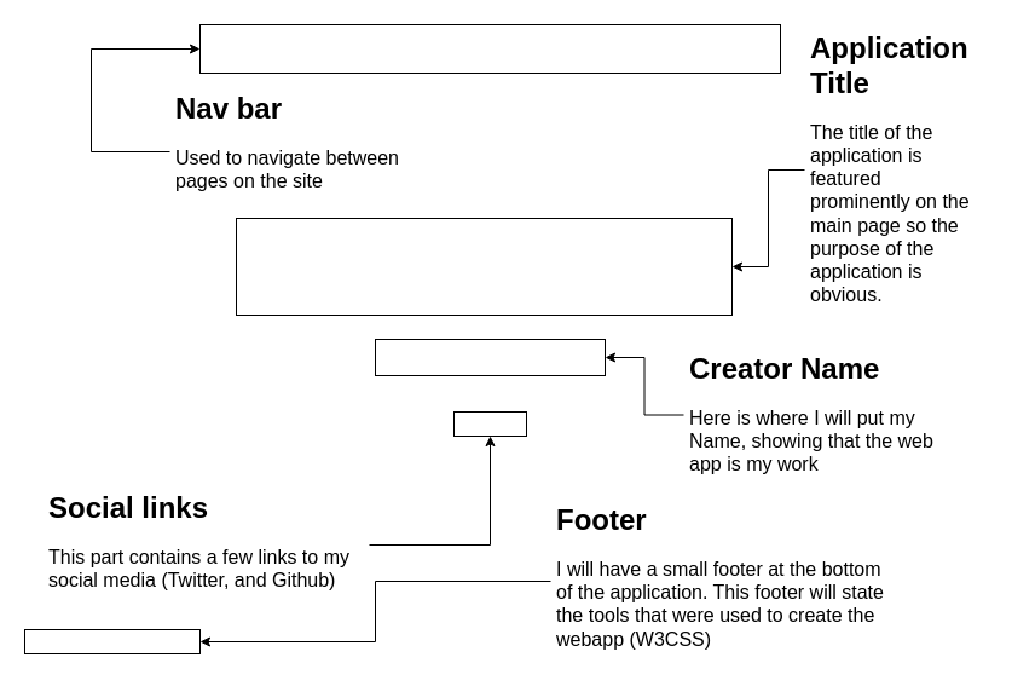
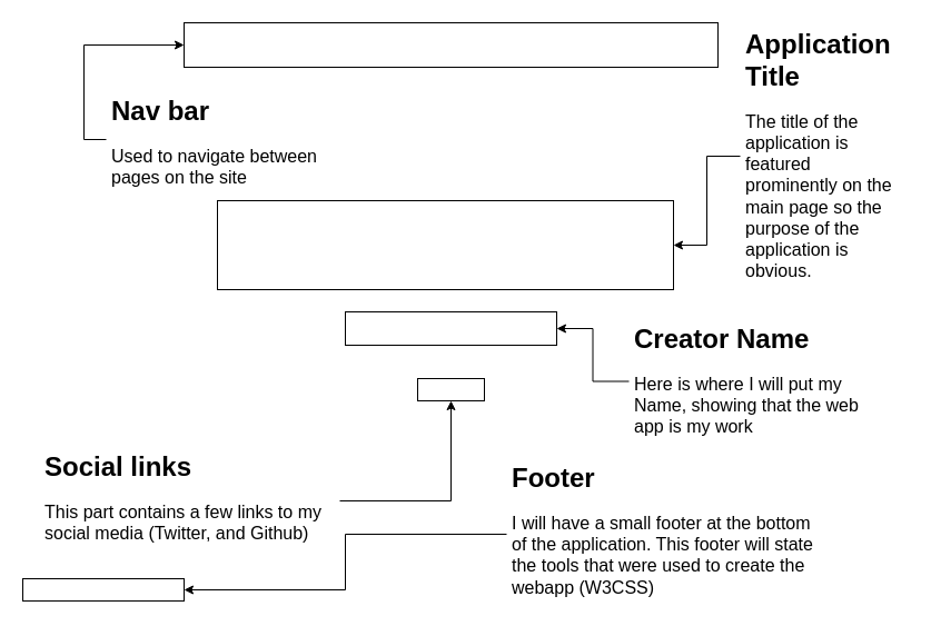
  <mxCell id="0" />
  <mxCell id="1" parent="0" />
  <mxCell id="2" value="" style="rounded=0;whiteSpace=wrap;html=1;" parent="1" vertex="1"><mxGeometry x="165" y="20" width="480" height="40" as="geometry" /></mxCell>
  <mxCell id="3" value="" style="rounded=0;whiteSpace=wrap;html=1;" parent="1" vertex="1"><mxGeometry x="195" y="180" width="410" height="80" as="geometry" /></mxCell>
  <mxCell id="4" value="" style="rounded=0;whiteSpace=wrap;html=1;" parent="1" vertex="1"><mxGeometry x="310" y="280" width="190" height="30" as="geometry" /></mxCell>
  <mxCell id="5" value="" style="rounded=0;whiteSpace=wrap;html=1;" parent="1" vertex="1"><mxGeometry x="375" y="340" width="60" height="20" as="geometry" /></mxCell>
  <mxCell id="6" style="edgeStyle=orthogonalEdgeStyle;rounded=0;orthogonalLoop=1;jettySize=auto;html=1;entryX=0;entryY=0.5;entryDx=0;entryDy=0;" parent="1" source="7" target="2" edge="1"><mxGeometry relative="1" as="geometry"><Array as="points"><mxPoint x="75" y="125" /><mxPoint x="75" y="40" /></Array></mxGeometry></mxCell>
- <mxCell id="7" value="&lt;h1&gt;Nav bar&lt;br&gt;&lt;/h1&gt;&lt;p&gt;&lt;font style=&quot;font-size: 16px&quot;&gt;Used to navigate between pages on the site&lt;/font&gt;&lt;br&gt;&lt;/p&gt;" style="text;html=1;strokeColor=none;fillColor=none;spacing=5;spacingTop=-20;whiteSpace=wrap;overflow=hidden;rounded=0;" parent="1" vertex="1"><mxGeometry x="140" y="70" width="210" height="90" as="geometry" /></mxCell>
+ <mxCell id="7" value="&lt;h1&gt;Nav bar&lt;br&gt;&lt;/h1&gt;&lt;p&gt;&lt;font style=&quot;font-size: 16px&quot;&gt;Used to navigate between pages on the site&lt;/font&gt;&lt;br&gt;&lt;/p&gt;" style="text;html=1;strokeColor=none;fillColor=none;spacing=5;spacingTop=-20;whiteSpace=wrap;overflow=hidden;rounded=0;" parent="1" vertex="1"><mxGeometry x="95" y="80" width="210" height="90" as="geometry" /></mxCell>
  <mxCell id="8" style="edgeStyle=orthogonalEdgeStyle;rounded=0;orthogonalLoop=1;jettySize=auto;html=1;entryX=1;entryY=0.5;entryDx=0;entryDy=0;" parent="1" source="9" target="3" edge="1"><mxGeometry relative="1" as="geometry" /></mxCell>
  <mxCell id="9" value="&lt;h1&gt;Application Title&lt;br&gt;&lt;/h1&gt;&lt;p style=&quot;font-size: 16px&quot;&gt;The title of the application is featured &lt;span id=&quot;spans0e0&quot; class=&quot;sac&quot;&gt;prominently&lt;/span&gt; on the main page so the purpose of the application is obvious.&amp;nbsp;&lt;/p&gt;" style="text;html=1;strokeColor=none;fillColor=none;spacing=5;spacingTop=-20;whiteSpace=wrap;overflow=hidden;rounded=0;" parent="1" vertex="1"><mxGeometry x="665" y="20" width="150" height="240" as="geometry" /></mxCell>
  <mxCell id="10" style="edgeStyle=orthogonalEdgeStyle;rounded=0;orthogonalLoop=1;jettySize=auto;html=1;entryX=1;entryY=0.5;entryDx=0;entryDy=0;" parent="1" source="11" target="4" edge="1"><mxGeometry relative="1" as="geometry" /></mxCell>
  <mxCell id="11" value="&lt;h1&gt;Creator Name&lt;br&gt;&lt;/h1&gt;&lt;p&gt;&lt;font style=&quot;font-size: 16px&quot;&gt;Here is where I will put my Name, showing that the web app is my work&lt;/font&gt;&lt;br&gt;&lt;/p&gt;" style="text;html=1;strokeColor=none;fillColor=none;spacing=5;spacingTop=-20;whiteSpace=wrap;overflow=hidden;rounded=0;" parent="1" vertex="1"><mxGeometry x="565" y="285" width="240" height="115" as="geometry" /></mxCell>
  <mxCell id="12" style="edgeStyle=orthogonalEdgeStyle;rounded=0;orthogonalLoop=1;jettySize=auto;html=1;entryX=0.5;entryY=1;entryDx=0;entryDy=0;" parent="1" source="13" target="5" edge="1"><mxGeometry relative="1" as="geometry"><Array as="points"><mxPoint x="125" y="450" /><mxPoint x="405" y="450" /></Array></mxGeometry></mxCell>
  <mxCell id="13" value="&lt;h1&gt;Social links&lt;br&gt;&lt;/h1&gt;&lt;p&gt;&lt;font style=&quot;font-size: 16px&quot;&gt;This part contains a few links to my social media (Twitter, and Github)&lt;/font&gt;&lt;br&gt;&lt;/p&gt;" style="text;html=1;strokeColor=none;fillColor=none;spacing=5;spacingTop=-20;whiteSpace=wrap;overflow=hidden;rounded=0;" parent="1" vertex="1"><mxGeometry x="35" y="400" width="270" height="90" as="geometry" /></mxCell>
  <mxCell id="14" value="" style="rounded=0;whiteSpace=wrap;html=1;" parent="1" vertex="1"><mxGeometry x="20" y="520" width="145" height="20" as="geometry" /></mxCell>
  <mxCell id="15" style="edgeStyle=orthogonalEdgeStyle;rounded=0;orthogonalLoop=1;jettySize=auto;html=1;entryX=1;entryY=0.5;entryDx=0;entryDy=0;" parent="1" source="16" target="14" edge="1"><mxGeometry relative="1" as="geometry" /></mxCell>
  <mxCell id="16" value="&lt;h1&gt;Footer&lt;/h1&gt;&lt;p&gt;&lt;font style=&quot;font-size: 16px&quot;&gt;I will have a small footer at the bottom of the application. This footer will state the tools that were used to create the webapp (W3CSS)&lt;/font&gt;&lt;br&gt;&lt;/p&gt;" style="text;html=1;strokeColor=none;fillColor=none;spacing=5;spacingTop=-20;whiteSpace=wrap;overflow=hidden;rounded=0;" parent="1" vertex="1"><mxGeometry x="455" y="410" width="280" height="140" as="geometry" /></mxCell>
